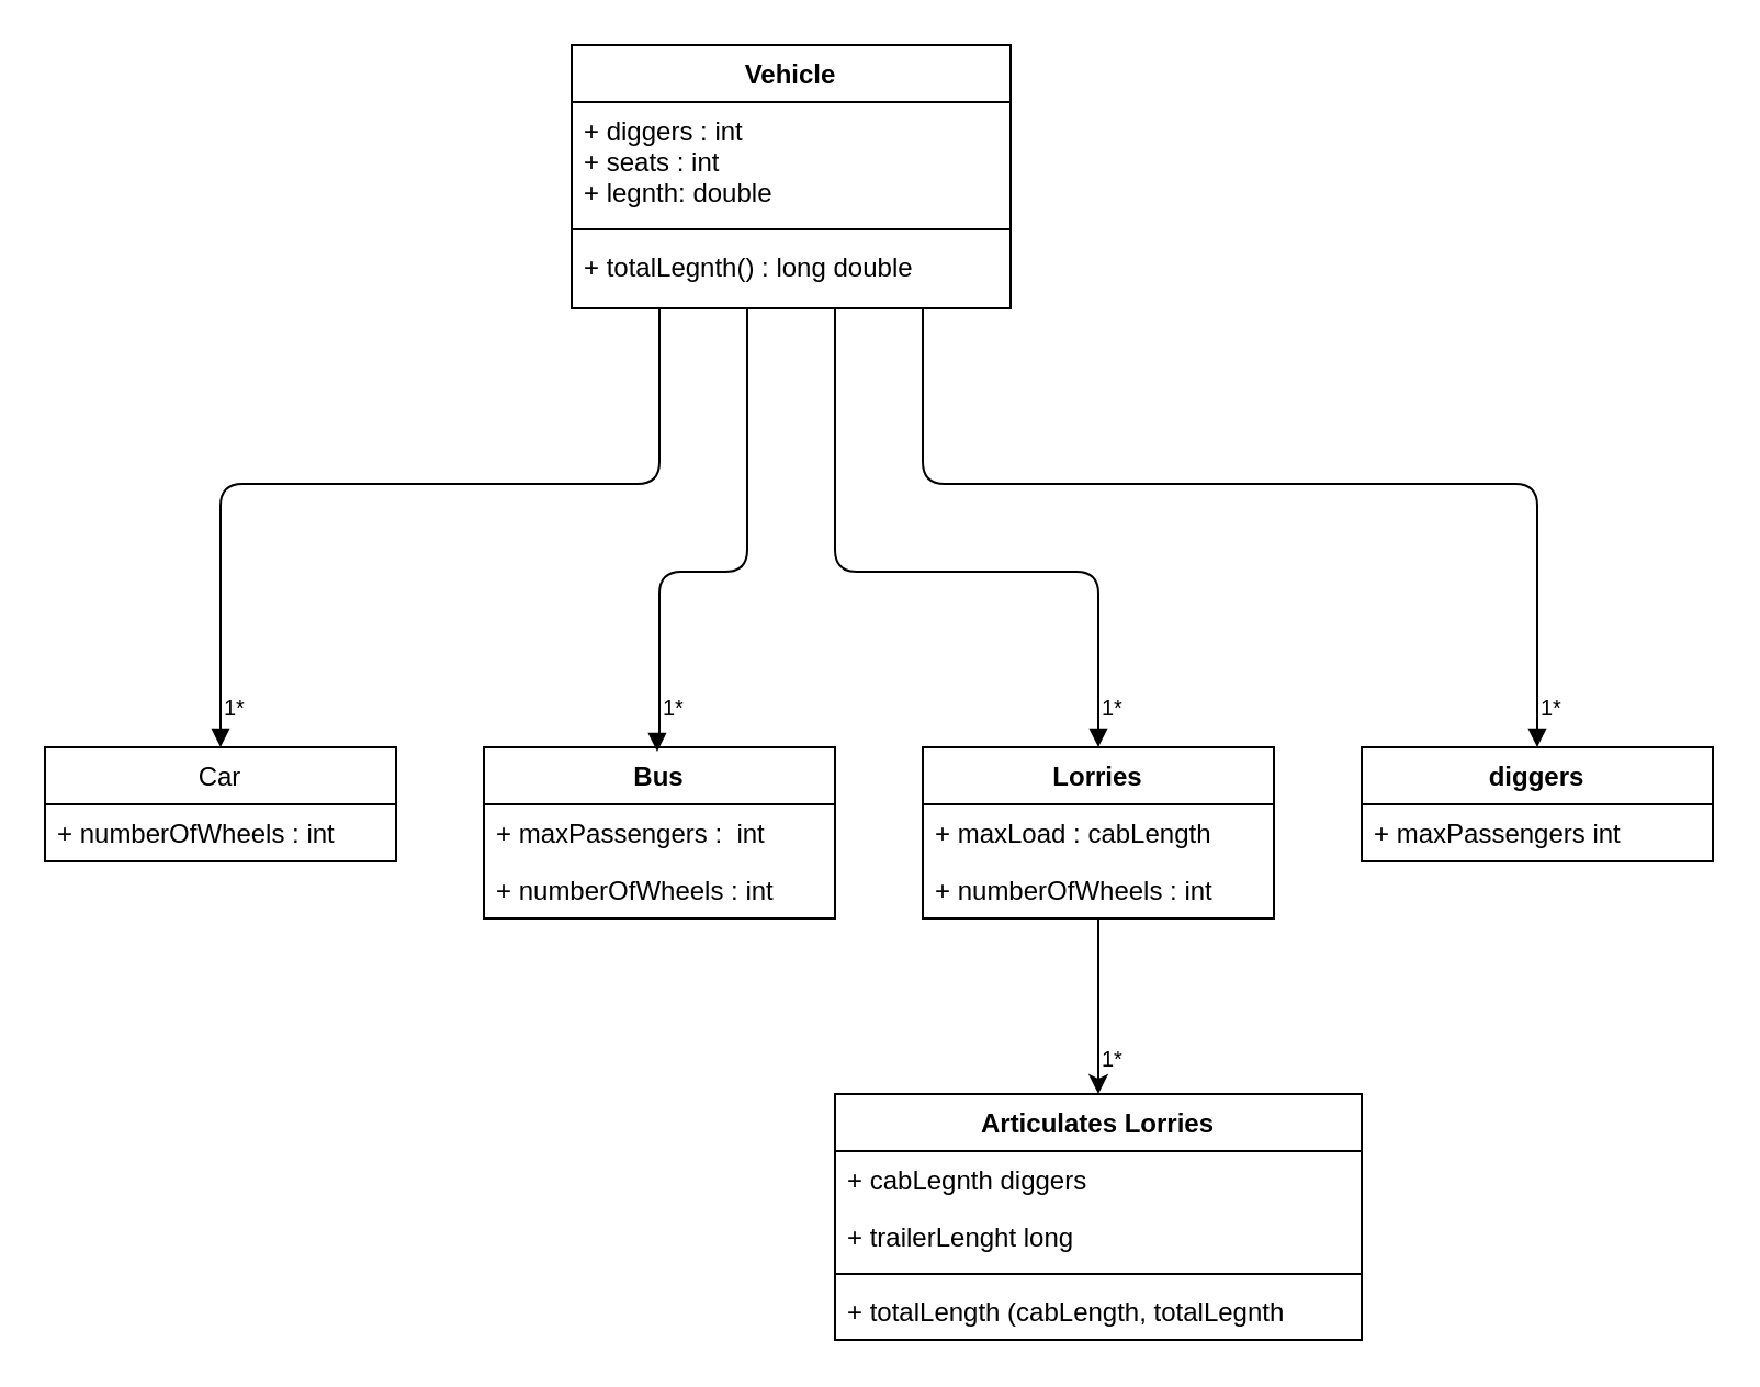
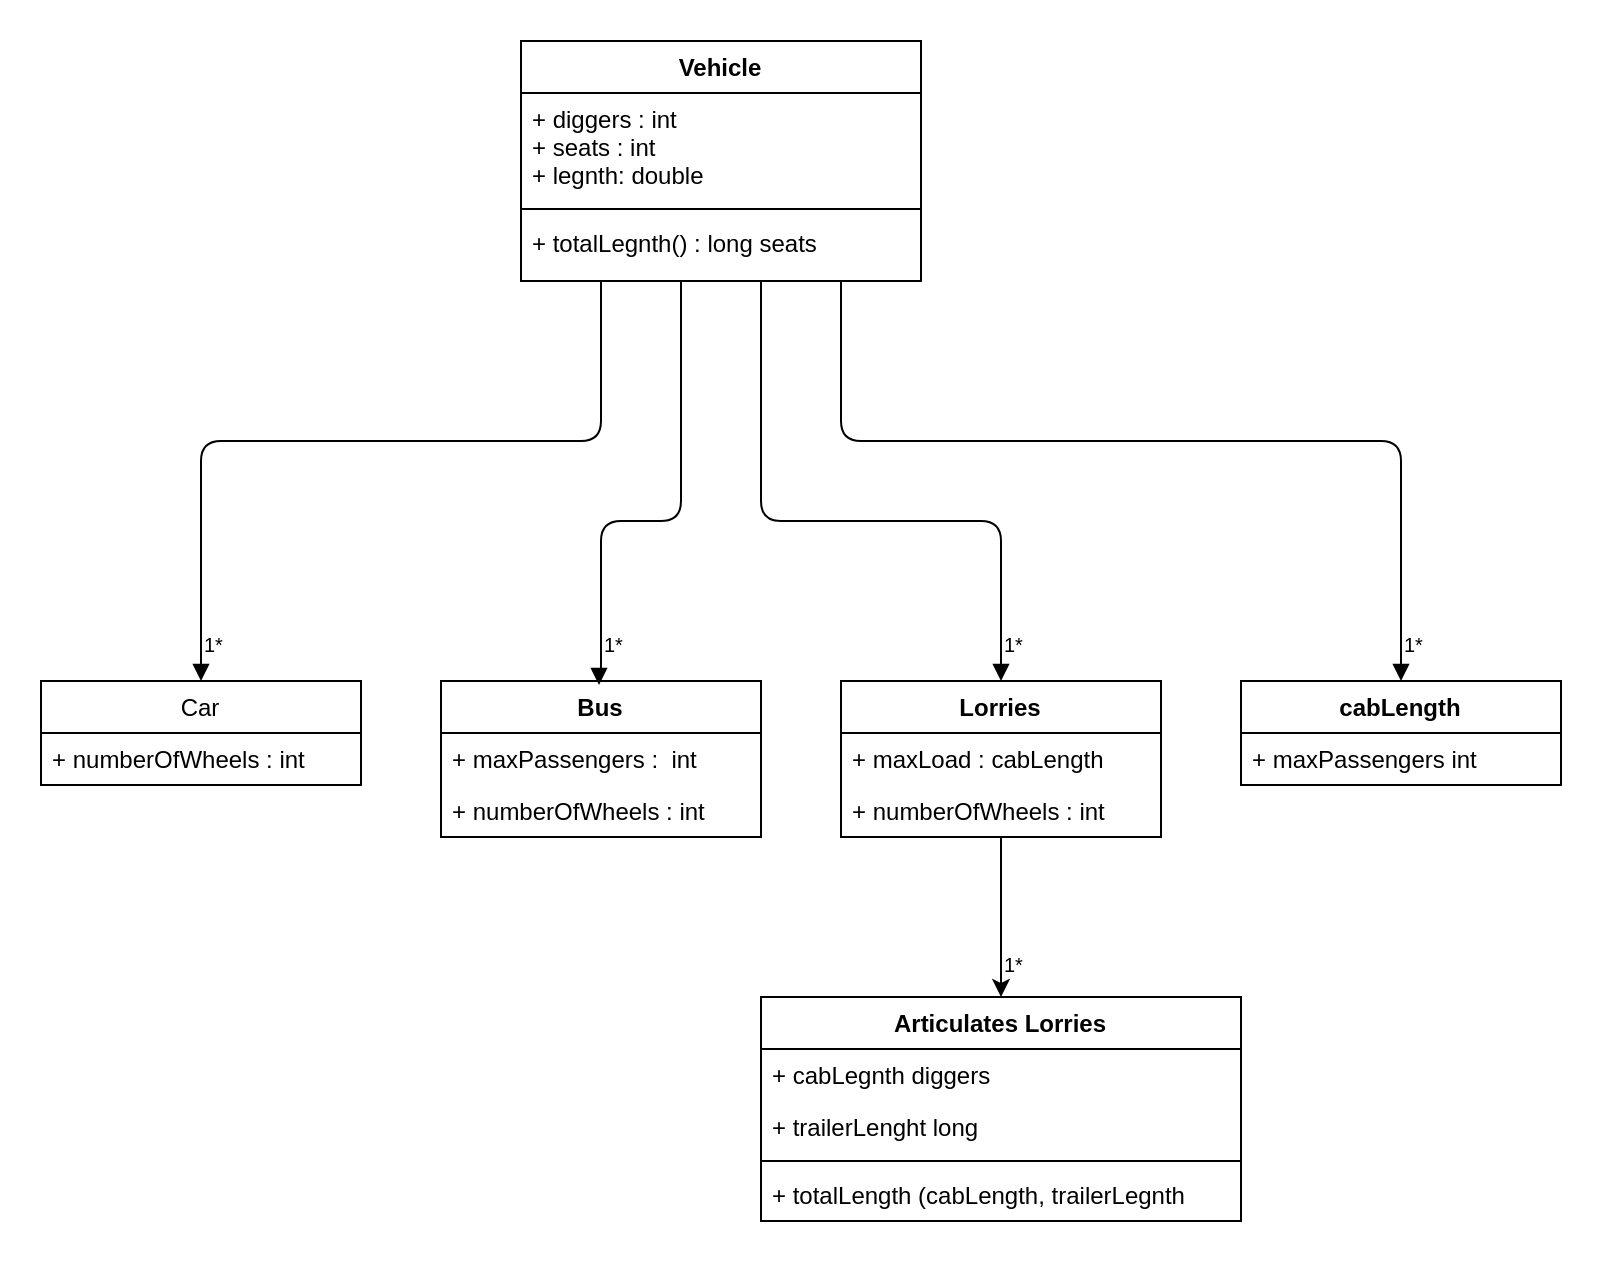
  <mxCell id="0" />
  <mxCell id="1" parent="0" />
  <mxCell id="2" value="Vehicle" style="swimlane;fontStyle=1;align=center;verticalAlign=top;childLayout=stackLayout;horizontal=1;startSize=26;horizontalStack=0;resizeParent=1;resizeParentMax=0;resizeLast=0;collapsible=1;marginBottom=0;" parent="1" vertex="1"><mxGeometry x="260" y="20" width="200" height="120" as="geometry"><mxRectangle x="40" y="40" width="70" height="26" as="alternateBounds" /></mxGeometry></mxCell>
  <mxCell id="3" value="+ diggers : int&#10;+ seats : int&#10;+ legnth: double" style="text;strokeColor=none;fillColor=none;align=left;verticalAlign=top;spacingLeft=4;spacingRight=4;overflow=hidden;rotatable=0;points=[[0,0.5],[1,0.5]];portConstraint=eastwest;" parent="2" vertex="1"><mxGeometry y="26" width="200" height="54" as="geometry" /></mxCell>
  <mxCell id="4" value="" style="line;strokeWidth=1;fillColor=none;align=left;verticalAlign=middle;spacingTop=-1;spacingLeft=3;spacingRight=3;rotatable=0;labelPosition=right;points=[];portConstraint=eastwest;" parent="2" vertex="1"><mxGeometry y="80" width="200" height="8" as="geometry" /></mxCell>
- <mxCell id="5" value="+ totalLegnth() : long double" style="text;strokeColor=none;fillColor=none;align=left;verticalAlign=top;spacingLeft=4;spacingRight=4;overflow=hidden;rotatable=0;points=[[0,0.5],[1,0.5]];portConstraint=eastwest;" parent="2" vertex="1"><mxGeometry y="88" width="200" height="32" as="geometry" /></mxCell>
+ <mxCell id="5" value="+ totalLegnth() : long seats" style="text;strokeColor=none;fillColor=none;align=left;verticalAlign=top;spacingLeft=4;spacingRight=4;overflow=hidden;rotatable=0;points=[[0,0.5],[1,0.5]];portConstraint=eastwest;" parent="2" vertex="1"><mxGeometry y="88" width="200" height="32" as="geometry" /></mxCell>
  <mxCell id="6" value="" style="endArrow=block;endFill=1;html=1;edgeStyle=orthogonalEdgeStyle;align=left;verticalAlign=top;entryX=0.5;entryY=0;entryDx=0;entryDy=0;" parent="1" edge="1"><mxGeometry x="-1" relative="1" as="geometry"><mxPoint x="300" y="140" as="sourcePoint" /><mxPoint x="100" y="340" as="targetPoint" /><Array as="points"><mxPoint x="300" y="220" /><mxPoint x="100" y="220" /></Array></mxGeometry></mxCell>
  <mxCell id="7" value="1*" style="resizable=0;html=1;align=left;verticalAlign=bottom;labelBackgroundColor=#ffffff;fontSize=10;" parent="6" connectable="0" vertex="1"><mxGeometry x="-1" relative="1" as="geometry"><mxPoint x="-200" y="190" as="offset" /></mxGeometry></mxCell>
  <mxCell id="8" value="" style="endArrow=block;endFill=1;html=1;edgeStyle=orthogonalEdgeStyle;align=left;verticalAlign=top;" parent="1" edge="1"><mxGeometry x="-1" relative="1" as="geometry"><mxPoint x="340" y="140" as="sourcePoint" /><mxPoint x="299" y="342" as="targetPoint" /><Array as="points"><mxPoint x="340" y="260" /><mxPoint x="300" y="260" /><mxPoint x="300" y="340" /><mxPoint x="299" y="340" /></Array></mxGeometry></mxCell>
  <mxCell id="9" value="1*" style="resizable=0;html=1;align=left;verticalAlign=bottom;labelBackgroundColor=#ffffff;fontSize=10;" parent="8" connectable="0" vertex="1"><mxGeometry x="-1" relative="1" as="geometry"><mxPoint x="-40" y="190" as="offset" /></mxGeometry></mxCell>
  <mxCell id="10" value="" style="endArrow=block;endFill=1;html=1;edgeStyle=orthogonalEdgeStyle;align=left;verticalAlign=top;" parent="1" edge="1"><mxGeometry x="-1" relative="1" as="geometry"><mxPoint x="380" y="140" as="sourcePoint" /><mxPoint x="500" y="340" as="targetPoint" /><Array as="points"><mxPoint x="380" y="260" /><mxPoint x="500" y="260" /><mxPoint x="500" y="340" /></Array></mxGeometry></mxCell>
  <mxCell id="11" value="1*" style="resizable=0;html=1;align=left;verticalAlign=bottom;labelBackgroundColor=#ffffff;fontSize=10;" parent="10" connectable="0" vertex="1"><mxGeometry x="-1" relative="1" as="geometry"><mxPoint x="120" y="190" as="offset" /></mxGeometry></mxCell>
  <mxCell id="12" value="" style="endArrow=block;endFill=1;html=1;edgeStyle=orthogonalEdgeStyle;align=left;verticalAlign=top;entryX=0.5;entryY=0;entryDx=0;entryDy=0;" parent="1" target="23" edge="1"><mxGeometry x="-1" relative="1" as="geometry"><mxPoint x="420" y="140" as="sourcePoint" /><mxPoint x="660" y="340" as="targetPoint" /><Array as="points"><mxPoint x="420" y="220" /><mxPoint x="700" y="220" /></Array></mxGeometry></mxCell>
  <mxCell id="13" value="1*" style="resizable=0;html=1;align=left;verticalAlign=bottom;labelBackgroundColor=#ffffff;fontSize=10;" parent="12" connectable="0" vertex="1"><mxGeometry x="-1" relative="1" as="geometry"><mxPoint x="280" y="190" as="offset" /></mxGeometry></mxCell>
  <mxCell id="14" value="Car" style="swimlane;fontStyle=0;childLayout=stackLayout;horizontal=1;startSize=26;fillColor=none;horizontalStack=0;resizeParent=1;resizeParentMax=0;resizeLast=0;collapsible=1;marginBottom=0;" parent="1" vertex="1"><mxGeometry x="20" y="340" width="160" height="52" as="geometry" /></mxCell>
  <mxCell id="15" value="+ numberOfWheels : int" style="text;strokeColor=none;fillColor=none;align=left;verticalAlign=top;spacingLeft=4;spacingRight=4;overflow=hidden;rotatable=0;points=[[0,0.5],[1,0.5]];portConstraint=eastwest;" parent="14" vertex="1"><mxGeometry y="26" width="160" height="26" as="geometry" /></mxCell>
  <mxCell id="16" value="Bus" style="swimlane;fontStyle=1;childLayout=stackLayout;horizontal=1;startSize=26;fillColor=none;horizontalStack=0;resizeParent=1;resizeParentMax=0;resizeLast=0;collapsible=1;marginBottom=0;" parent="1" vertex="1"><mxGeometry x="220" y="340" width="160" height="78" as="geometry" /></mxCell>
  <mxCell id="17" value="+ maxPassengers :  int" style="text;strokeColor=none;fillColor=none;align=left;verticalAlign=top;spacingLeft=4;spacingRight=4;overflow=hidden;rotatable=0;points=[[0,0.5],[1,0.5]];portConstraint=eastwest;" parent="16" vertex="1"><mxGeometry y="26" width="160" height="26" as="geometry" /></mxCell>
  <mxCell id="18" value="+ numberOfWheels : int" style="text;strokeColor=none;fillColor=none;align=left;verticalAlign=top;spacingLeft=4;spacingRight=4;overflow=hidden;rotatable=0;points=[[0,0.5],[1,0.5]];portConstraint=eastwest;" parent="16" vertex="1"><mxGeometry y="52" width="160" height="26" as="geometry" /></mxCell>
  <mxCell id="19" value="" style="edgeStyle=orthogonalEdgeStyle;rounded=0;orthogonalLoop=1;jettySize=auto;html=1;" parent="1" source="20" edge="1"><mxGeometry relative="1" as="geometry"><mxPoint x="500" y="498" as="targetPoint" /></mxGeometry></mxCell>
  <mxCell id="20" value="Lorries" style="swimlane;fontStyle=1;childLayout=stackLayout;horizontal=1;startSize=26;fillColor=none;horizontalStack=0;resizeParent=1;resizeParentMax=0;resizeLast=0;collapsible=1;marginBottom=0;" parent="1" vertex="1"><mxGeometry x="420" y="340" width="160" height="78" as="geometry" /></mxCell>
  <mxCell id="21" value="+ maxLoad : cabLength" style="text;strokeColor=none;fillColor=none;align=left;verticalAlign=top;spacingLeft=4;spacingRight=4;overflow=hidden;rotatable=0;points=[[0,0.5],[1,0.5]];portConstraint=eastwest;" parent="20" vertex="1"><mxGeometry y="26" width="160" height="26" as="geometry" /></mxCell>
  <mxCell id="22" value="+ numberOfWheels : int" style="text;strokeColor=none;fillColor=none;align=left;verticalAlign=top;spacingLeft=4;spacingRight=4;overflow=hidden;rotatable=0;points=[[0,0.5],[1,0.5]];portConstraint=eastwest;" parent="20" vertex="1"><mxGeometry y="52" width="160" height="26" as="geometry" /></mxCell>
- <mxCell id="23" value="diggers" style="swimlane;fontStyle=1;childLayout=stackLayout;horizontal=1;startSize=26;fillColor=none;horizontalStack=0;resizeParent=1;resizeParentMax=0;resizeLast=0;collapsible=1;marginBottom=0;" parent="1" vertex="1"><mxGeometry x="620" y="340" width="160" height="52" as="geometry" /></mxCell>
+ <mxCell id="23" value="cabLength" style="swimlane;fontStyle=1;childLayout=stackLayout;horizontal=1;startSize=26;fillColor=none;horizontalStack=0;resizeParent=1;resizeParentMax=0;resizeLast=0;collapsible=1;marginBottom=0;" parent="1" vertex="1"><mxGeometry x="620" y="340" width="160" height="52" as="geometry" /></mxCell>
  <mxCell id="24" value="+ maxPassengers int" style="text;strokeColor=none;fillColor=none;align=left;verticalAlign=top;spacingLeft=4;spacingRight=4;overflow=hidden;rotatable=0;points=[[0,0.5],[1,0.5]];portConstraint=eastwest;" parent="23" vertex="1"><mxGeometry y="26" width="160" height="26" as="geometry" /></mxCell>
  <mxCell id="25" value="Articulates Lorries" style="swimlane;fontStyle=1;align=center;verticalAlign=top;childLayout=stackLayout;horizontal=1;startSize=26;horizontalStack=0;resizeParent=1;resizeParentMax=0;resizeLast=0;collapsible=1;marginBottom=0;" parent="1" vertex="1"><mxGeometry x="380" y="498" width="240" height="112" as="geometry" /></mxCell>
  <mxCell id="26" value="+ cabLegnth diggers" style="text;strokeColor=none;fillColor=none;align=left;verticalAlign=top;spacingLeft=4;spacingRight=4;overflow=hidden;rotatable=0;points=[[0,0.5],[1,0.5]];portConstraint=eastwest;" parent="25" vertex="1"><mxGeometry y="26" width="240" height="26" as="geometry" /></mxCell>
  <mxCell id="27" value="+ trailerLenght long" style="text;strokeColor=none;fillColor=none;align=left;verticalAlign=top;spacingLeft=4;spacingRight=4;overflow=hidden;rotatable=0;points=[[0,0.5],[1,0.5]];portConstraint=eastwest;" parent="25" vertex="1"><mxGeometry y="52" width="240" height="26" as="geometry" /></mxCell>
  <mxCell id="28" value="" style="line;strokeWidth=1;fillColor=none;align=left;verticalAlign=middle;spacingTop=-1;spacingLeft=3;spacingRight=3;rotatable=0;labelPosition=right;points=[];portConstraint=eastwest;" parent="25" vertex="1"><mxGeometry y="78" width="240" height="8" as="geometry" /></mxCell>
- <mxCell id="29" value="+ totalLength (cabLength, totalLegnth&#10;" style="text;strokeColor=none;fillColor=none;align=left;verticalAlign=top;spacingLeft=4;spacingRight=4;overflow=hidden;rotatable=0;points=[[0,0.5],[1,0.5]];portConstraint=eastwest;" parent="25" vertex="1"><mxGeometry y="86" width="240" height="26" as="geometry" /></mxCell>
+ <mxCell id="29" value="+ totalLength (cabLength, trailerLegnth&#10;" style="text;strokeColor=none;fillColor=none;align=left;verticalAlign=top;spacingLeft=4;spacingRight=4;overflow=hidden;rotatable=0;points=[[0,0.5],[1,0.5]];portConstraint=eastwest;" parent="25" vertex="1"><mxGeometry y="86" width="240" height="26" as="geometry" /></mxCell>
  <mxCell id="30" value="1*" style="resizable=0;html=1;align=left;verticalAlign=bottom;labelBackgroundColor=#ffffff;fontSize=10;" parent="1" connectable="0" vertex="1"><mxGeometry x="380" y="300" as="geometry"><mxPoint x="120" y="190" as="offset" /></mxGeometry></mxCell>
